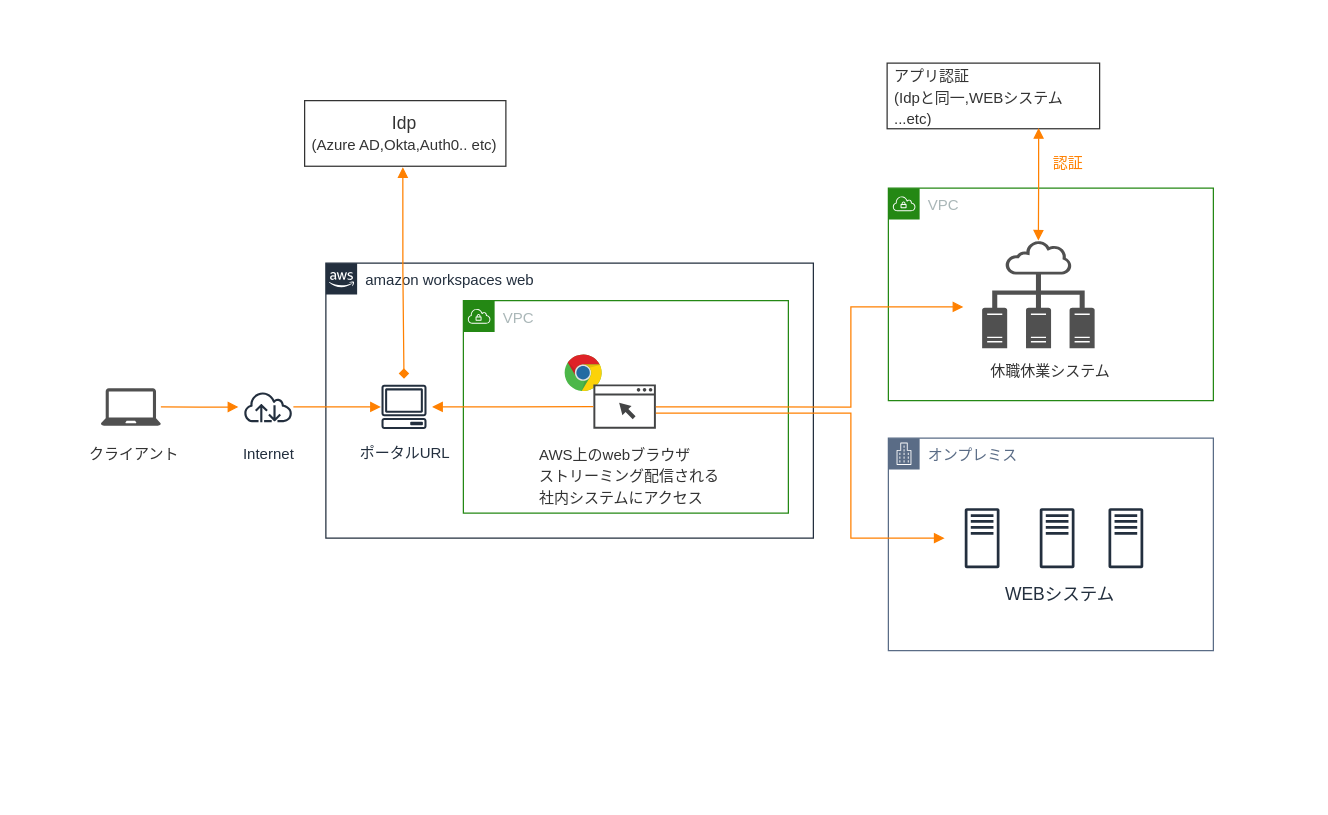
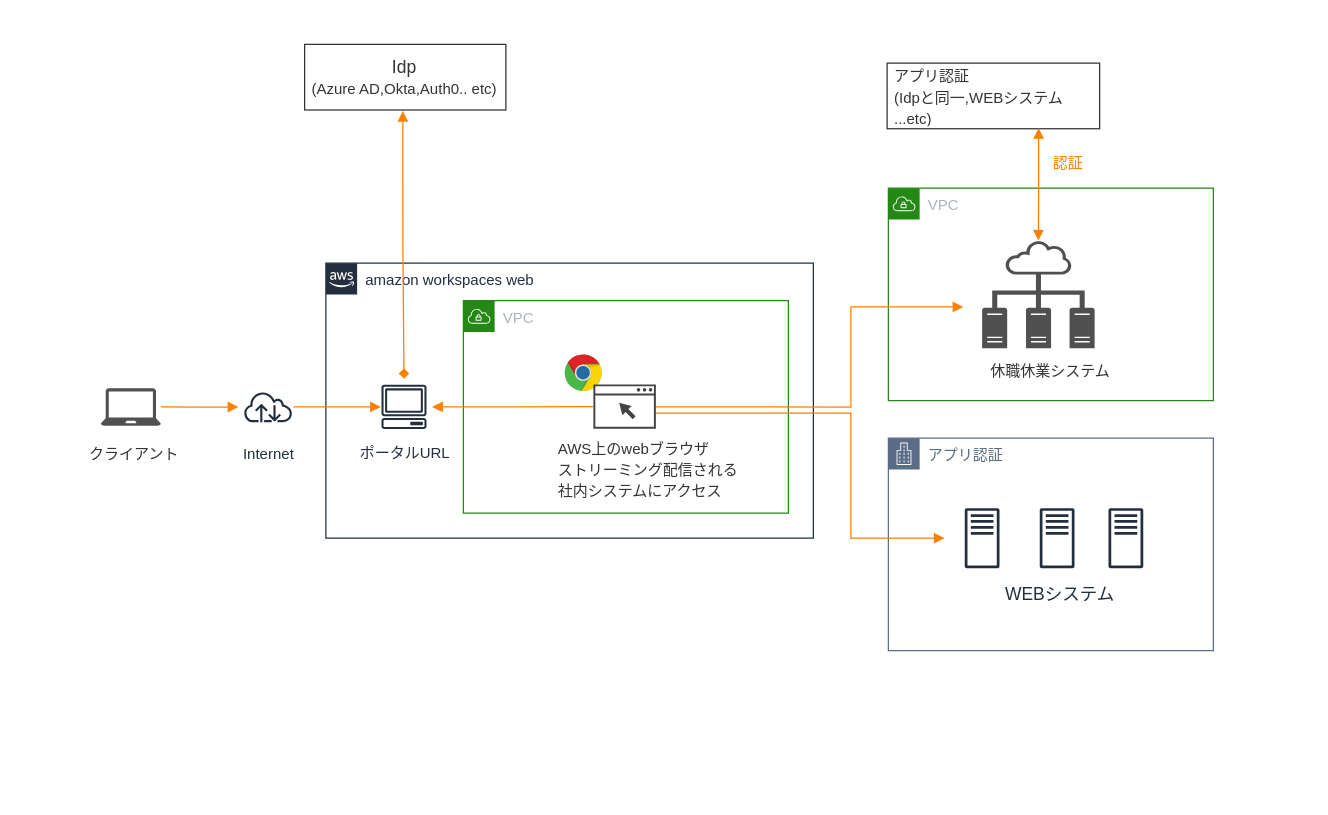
  <mxCell id="0" />
  <mxCell id="1" parent="0" />
  <mxCell id="2" value="" style="rounded=0;whiteSpace=wrap;html=1;strokeColor=#FFFFFF;fillColor=#FFFFFF;" vertex="1" parent="1"><mxGeometry x="20" y="20" width="1020" height="610" as="geometry" /></mxCell>
  <mxCell id="3" value="VPC" style="points=[[0,0],[0.25,0],[0.5,0],[0.75,0],[1,0],[1,0.25],[1,0.5],[1,0.75],[1,1],[0.75,1],[0.5,1],[0.25,1],[0,1],[0,0.75],[0,0.5],[0,0.25]];outlineConnect=0;gradientColor=none;html=1;whiteSpace=wrap;fontSize=12;fontStyle=0;container=1;pointerEvents=0;collapsible=0;recursiveResize=0;shape=mxgraph.aws4.group;grIcon=mxgraph.aws4.group_vpc;strokeColor=#248814;fillColor=none;verticalAlign=top;align=left;spacingLeft=30;fontColor=#AAB7B8;dashed=0;" vertex="1" parent="1"><mxGeometry x="710" y="150" width="260" height="170" as="geometry" /></mxCell>
  <mxCell id="4" value="" style="sketch=0;pointerEvents=1;shadow=0;dashed=0;html=1;strokeColor=none;fillColor=#505050;labelPosition=center;verticalLabelPosition=bottom;verticalAlign=top;outlineConnect=0;align=center;shape=mxgraph.office.concepts.technical_diagram;fontSize=14;" vertex="1" parent="3"><mxGeometry x="75" y="42" width="90" height="86" as="geometry" /></mxCell>
- <mxCell id="5" value="オンプレミス" style="points=[[0,0],[0.25,0],[0.5,0],[0.75,0],[1,0],[1,0.25],[1,0.5],[1,0.75],[1,1],[0.75,1],[0.5,1],[0.25,1],[0,1],[0,0.75],[0,0.5],[0,0.25]];outlineConnect=0;gradientColor=none;html=1;whiteSpace=wrap;fontSize=12;fontStyle=0;container=1;pointerEvents=0;collapsible=0;recursiveResize=0;shape=mxgraph.aws4.group;grIcon=mxgraph.aws4.group_corporate_data_center;strokeColor=#5A6C86;fillColor=none;verticalAlign=top;align=left;spacingLeft=30;fontColor=#5A6C86;dashed=0;" vertex="1" parent="1"><mxGeometry x="710" y="350" width="260" height="170" as="geometry" /></mxCell>
+ <mxCell id="5" value="アプリ認証" style="points=[[0,0],[0.25,0],[0.5,0],[0.75,0],[1,0],[1,0.25],[1,0.5],[1,0.75],[1,1],[0.75,1],[0.5,1],[0.25,1],[0,1],[0,0.75],[0,0.5],[0,0.25]];outlineConnect=0;gradientColor=none;html=1;whiteSpace=wrap;fontSize=12;fontStyle=0;container=1;pointerEvents=0;collapsible=0;recursiveResize=0;shape=mxgraph.aws4.group;grIcon=mxgraph.aws4.group_corporate_data_center;strokeColor=#5A6C86;fillColor=none;verticalAlign=top;align=left;spacingLeft=30;fontColor=#5A6C86;dashed=0;" vertex="1" parent="1"><mxGeometry x="710" y="350" width="260" height="170" as="geometry" /></mxCell>
  <mxCell id="6" value="&lt;font style=&quot;font-size: 14px;&quot;&gt;&amp;nbsp;WEBシステム&lt;/font&gt;" style="sketch=0;outlineConnect=0;fontColor=#232F3E;gradientColor=none;strokeColor=#232F3E;fillColor=#ffffff;dashed=0;verticalLabelPosition=bottom;verticalAlign=top;align=center;html=1;fontSize=12;fontStyle=0;aspect=fixed;shape=mxgraph.aws4.resourceIcon;resIcon=mxgraph.aws4.traditional_server;" vertex="1" parent="5"><mxGeometry x="105" y="50" width="60" height="60" as="geometry" /></mxCell>
  <mxCell id="7" value="" style="sketch=0;outlineConnect=0;fontColor=#232F3E;gradientColor=none;strokeColor=#232F3E;fillColor=#ffffff;dashed=0;verticalLabelPosition=bottom;verticalAlign=top;align=center;html=1;fontSize=12;fontStyle=0;aspect=fixed;shape=mxgraph.aws4.resourceIcon;resIcon=mxgraph.aws4.traditional_server;" vertex="1" parent="5"><mxGeometry x="160" y="50" width="60" height="60" as="geometry" /></mxCell>
  <mxCell id="8" value="amazon workspaces web" style="points=[[0,0],[0.25,0],[0.5,0],[0.75,0],[1,0],[1,0.25],[1,0.5],[1,0.75],[1,1],[0.75,1],[0.5,1],[0.25,1],[0,1],[0,0.75],[0,0.5],[0,0.25]];outlineConnect=0;gradientColor=none;html=1;whiteSpace=wrap;fontSize=12;fontStyle=0;container=1;pointerEvents=0;collapsible=0;recursiveResize=0;shape=mxgraph.aws4.group;grIcon=mxgraph.aws4.group_aws_cloud_alt;strokeColor=#232F3E;fillColor=none;verticalAlign=top;align=left;spacingLeft=30;fontColor=#232F3E;dashed=0;" vertex="1" parent="1"><mxGeometry x="260" y="210" width="390" height="220" as="geometry" /></mxCell>
  <mxCell id="9" value="ポータルURL" style="sketch=0;outlineConnect=0;fontColor=#232F3E;gradientColor=none;strokeColor=#232F3E;fillColor=#ffffff;dashed=0;verticalLabelPosition=bottom;verticalAlign=top;align=center;html=1;fontSize=12;fontStyle=0;aspect=fixed;shape=mxgraph.aws4.resourceIcon;resIcon=mxgraph.aws4.client;" vertex="1" parent="8"><mxGeometry x="40" y="92.5" width="45" height="45" as="geometry" /></mxCell>
  <mxCell id="10" value="VPC" style="points=[[0,0],[0.25,0],[0.5,0],[0.75,0],[1,0],[1,0.25],[1,0.5],[1,0.75],[1,1],[0.75,1],[0.5,1],[0.25,1],[0,1],[0,0.75],[0,0.5],[0,0.25]];outlineConnect=0;gradientColor=none;html=1;whiteSpace=wrap;fontSize=12;fontStyle=0;container=1;pointerEvents=0;collapsible=0;recursiveResize=0;shape=mxgraph.aws4.group;grIcon=mxgraph.aws4.group_vpc;strokeColor=#248814;fillColor=none;verticalAlign=top;align=left;spacingLeft=30;fontColor=#AAB7B8;dashed=0;" vertex="1" parent="8"><mxGeometry x="110" y="30" width="260" height="170" as="geometry" /></mxCell>
  <mxCell id="11" value="" style="dashed=0;outlineConnect=0;html=1;align=center;labelPosition=center;verticalLabelPosition=bottom;verticalAlign=top;shape=mxgraph.weblogos.chrome;strokeColor=#FFFFFF;fontSize=14;fillColor=#FFFFFF;" vertex="1" parent="10"><mxGeometry x="81" y="43" width="30" height="30" as="geometry" /></mxCell>
- <mxCell id="12" value="&lt;font color=&quot;#333333&quot;&gt;&lt;span style=&quot;font-size: 12px;&quot;&gt;AWS上のwebブラウザ&lt;br&gt;ストリーミング配信される&lt;br&gt;社内システムにアクセス&lt;br&gt;&lt;/span&gt;&lt;/font&gt;" style="text;strokeColor=none;fillColor=none;align=left;verticalAlign=middle;spacingLeft=4;spacingRight=4;overflow=hidden;points=[[0,0.5],[1,0.5]];portConstraint=eastwest;rotatable=0;whiteSpace=wrap;html=1;shadow=1;fontSize=14;" vertex="1" parent="10"><mxGeometry x="55" y="112.5" width="161" height="52.5" as="geometry" /></mxCell>
+ <mxCell id="12" value="&lt;font color=&quot;#333333&quot;&gt;&lt;span style=&quot;font-size: 12px;&quot;&gt;AWS上のwebブラウザ&lt;br&gt;ストリーミング配信される&lt;br&gt;社内システムにアクセス&lt;br&gt;&lt;/span&gt;&lt;/font&gt;" style="text;strokeColor=none;fillColor=none;align=left;verticalAlign=middle;spacingLeft=4;spacingRight=4;overflow=hidden;points=[[0,0.5],[1,0.5]];portConstraint=eastwest;rotatable=0;whiteSpace=wrap;html=1;shadow=1;fontSize=14;" vertex="1" parent="10"><mxGeometry x="70" y="107.5" width="161" height="52.5" as="geometry" /></mxCell>
  <mxCell id="13" value="" style="sketch=0;outlineConnect=0;fontColor=#232F3E;gradientColor=none;strokeColor=#232F3E;fillColor=#ffffff;dashed=0;verticalLabelPosition=bottom;verticalAlign=top;align=center;html=1;fontSize=12;fontStyle=0;aspect=fixed;shape=mxgraph.aws4.resourceIcon;resIcon=mxgraph.aws4.traditional_server;" vertex="1" parent="1"><mxGeometry x="755" y="400" width="60" height="60" as="geometry" /></mxCell>
  <mxCell id="14" value="Internet" style="sketch=0;outlineConnect=0;fontColor=#232F3E;gradientColor=none;strokeColor=#232F3E;fillColor=#ffffff;dashed=0;verticalLabelPosition=bottom;verticalAlign=top;align=center;html=1;fontSize=12;fontStyle=0;aspect=fixed;shape=mxgraph.aws4.resourceIcon;resIcon=mxgraph.aws4.internet;" vertex="1" parent="1"><mxGeometry x="190" y="301.25" width="47.5" height="47.5" as="geometry" /></mxCell>
  <mxCell id="15" value="" style="sketch=0;pointerEvents=1;shadow=0;dashed=0;html=1;strokeColor=none;fillColor=#505050;labelPosition=center;verticalLabelPosition=bottom;verticalAlign=top;outlineConnect=0;align=center;shape=mxgraph.office.devices.laptop;fontSize=18;" vertex="1" parent="1"><mxGeometry x="80" y="310" width="48" height="30" as="geometry" /></mxCell>
  <mxCell id="16" value="" style="sketch=0;pointerEvents=1;shadow=0;dashed=0;html=1;strokeColor=none;fillColor=#434445;aspect=fixed;labelPosition=center;verticalLabelPosition=bottom;verticalAlign=top;align=center;outlineConnect=0;shape=mxgraph.vvd.web_browser;fontSize=14;" vertex="1" parent="1"><mxGeometry x="474" y="307" width="50" height="35.5" as="geometry" /></mxCell>
  <mxCell id="17" value="" style="edgeStyle=orthogonalEdgeStyle;html=1;endArrow=none;elbow=vertical;startArrow=block;startFill=1;strokeColor=#FF8000;rounded=0;fontSize=14;" edge="1" parent="1" source="14" target="15"><mxGeometry width="100" relative="1" as="geometry"><mxPoint x="530" y="330" as="sourcePoint" /><mxPoint x="630" y="330" as="targetPoint" /></mxGeometry></mxCell>
  <mxCell id="18" value="" style="edgeStyle=orthogonalEdgeStyle;html=1;endArrow=none;elbow=vertical;startArrow=block;startFill=1;strokeColor=#FF8000;rounded=0;fontSize=14;" edge="1" parent="1"><mxGeometry width="100" relative="1" as="geometry"><mxPoint x="304" y="325" as="sourcePoint" /><mxPoint x="234" y="325" as="targetPoint" /></mxGeometry></mxCell>
  <mxCell id="19" value="" style="edgeStyle=orthogonalEdgeStyle;html=1;endArrow=none;elbow=vertical;startArrow=block;startFill=1;strokeColor=#FF8000;rounded=0;fontSize=14;" edge="1" parent="1" source="9" target="16"><mxGeometry width="100" relative="1" as="geometry"><mxPoint x="530" y="330" as="sourcePoint" /><mxPoint x="630" y="330" as="targetPoint" /></mxGeometry></mxCell>
  <mxCell id="20" value="" style="edgeStyle=orthogonalEdgeStyle;html=1;endArrow=block;elbow=vertical;startArrow=none;endFill=1;strokeColor=#FF8000;rounded=0;fontSize=14;" edge="1" parent="1"><mxGeometry width="100" relative="1" as="geometry"><mxPoint x="524" y="325.067" as="sourcePoint" /><mxPoint x="770" y="245" as="targetPoint" /><Array as="points"><mxPoint x="680" y="325" /><mxPoint x="680" y="245" /></Array></mxGeometry></mxCell>
  <mxCell id="21" value="" style="edgeStyle=orthogonalEdgeStyle;html=1;endArrow=block;elbow=vertical;startArrow=none;endFill=1;strokeColor=#FF8000;rounded=0;fontSize=14;fillColor=#FF8000;" edge="1" parent="1" source="16" target="13"><mxGeometry width="100" relative="1" as="geometry"><mxPoint x="530" y="330" as="sourcePoint" /><mxPoint x="630" y="330" as="targetPoint" /><Array as="points"><mxPoint x="680" y="330" /><mxPoint x="680" y="430" /></Array></mxGeometry></mxCell>
  <mxCell id="22" value="&lt;font style=&quot;font-size: 12px;&quot; color=&quot;#333333&quot;&gt;クライアント&lt;/font&gt;" style="text;strokeColor=none;fillColor=none;align=left;verticalAlign=middle;spacingLeft=4;spacingRight=4;overflow=hidden;points=[[0,0.5],[1,0.5]];portConstraint=eastwest;rotatable=0;whiteSpace=wrap;html=1;shadow=1;fontSize=14;" vertex="1" parent="1"><mxGeometry x="65" y="347" width="99" height="30" as="geometry" /></mxCell>
  <mxCell id="23" value="&lt;font color=&quot;#333333&quot;&gt;&lt;span style=&quot;font-size: 12px;&quot;&gt;休職休業システム&lt;br&gt;&lt;/span&gt;&lt;/font&gt;" style="text;strokeColor=none;fillColor=none;align=left;verticalAlign=middle;spacingLeft=4;spacingRight=4;overflow=hidden;points=[[0,0.5],[1,0.5]];portConstraint=eastwest;rotatable=0;whiteSpace=wrap;html=1;shadow=1;fontSize=14;" vertex="1" parent="1"><mxGeometry x="786" y="270" width="161" height="52.5" as="geometry" /></mxCell>
- <mxCell id="24" value="&lt;div style=&quot;text-align: center;&quot;&gt;&lt;span style=&quot;color: rgb(51, 51, 51); background-color: initial;&quot;&gt;&lt;font style=&quot;font-size: 14px;&quot;&gt;Idp&lt;/font&gt;&lt;/span&gt;&lt;/div&gt;&lt;font color=&quot;#333333&quot;&gt;&lt;span style=&quot;font-size: 12px;&quot;&gt;(Azure AD,Okta,Auth0.. etc)&lt;br&gt;&lt;/span&gt;&lt;/font&gt;" style="text;strokeColor=#333333;fillColor=none;align=left;verticalAlign=middle;spacingLeft=4;spacingRight=4;overflow=hidden;points=[[0,0.5],[1,0.5]];portConstraint=eastwest;rotatable=0;whiteSpace=wrap;html=1;shadow=0;fontSize=14;" vertex="1" parent="1"><mxGeometry x="243" y="80" width="161" height="52.5" as="geometry" /></mxCell>
+ <mxCell id="24" value="&lt;div style=&quot;text-align: center;&quot;&gt;&lt;span style=&quot;color: rgb(51, 51, 51); background-color: initial;&quot;&gt;&lt;font style=&quot;font-size: 14px;&quot;&gt;Idp&lt;/font&gt;&lt;/span&gt;&lt;/div&gt;&lt;font color=&quot;#333333&quot;&gt;&lt;span style=&quot;font-size: 12px;&quot;&gt;(Azure AD,Okta,Auth0.. etc)&lt;br&gt;&lt;/span&gt;&lt;/font&gt;" style="text;strokeColor=#333333;fillColor=none;align=left;verticalAlign=middle;spacingLeft=4;spacingRight=4;overflow=hidden;points=[[0,0.5],[1,0.5]];portConstraint=eastwest;rotatable=0;whiteSpace=wrap;html=1;shadow=0;fontSize=14;" vertex="1" parent="1"><mxGeometry x="243" y="35" width="161" height="52.5" as="geometry" /></mxCell>
  <mxCell id="25" value="" style="edgeStyle=orthogonalEdgeStyle;html=1;endArrow=diamond;elbow=vertical;startArrow=block;startFill=1;endFill=1;strokeColor=#FF8000;rounded=0;fontSize=18;fontColor=#333333;fillColor=#FF8000;exitX=0.488;exitY=1.014;exitDx=0;exitDy=0;exitPerimeter=0;" edge="1" parent="1" source="24" target="9"><mxGeometry width="100" relative="1" as="geometry"><mxPoint x="530" y="290" as="sourcePoint" /><mxPoint x="630" y="290" as="targetPoint" /></mxGeometry></mxCell>
  <mxCell id="26" value="&lt;div style=&quot;text-align: center;&quot;&gt;&lt;/div&gt;&lt;font color=&quot;#333333&quot;&gt;&lt;font style=&quot;font-size: 12px;&quot;&gt;アプリ認証&lt;br&gt;(Idpと同一,WEBシステム ...etc)&lt;/font&gt;&lt;br&gt;&lt;/font&gt;" style="text;strokeColor=#333333;fillColor=none;align=left;verticalAlign=middle;spacingLeft=4;spacingRight=4;overflow=hidden;points=[[0,0.5],[1,0.5]];portConstraint=eastwest;rotatable=0;whiteSpace=wrap;html=1;shadow=0;fontSize=14;" vertex="1" parent="1"><mxGeometry x="709" y="50" width="170" height="52.5" as="geometry" /></mxCell>
  <mxCell id="27" value="" style="edgeStyle=orthogonalEdgeStyle;html=1;endArrow=block;elbow=vertical;startArrow=block;startFill=1;endFill=1;strokeColor=#FF8000;rounded=0;fontSize=18;fontColor=#333333;fillColor=#FF8000;exitX=0.713;exitY=0.99;exitDx=0;exitDy=0;exitPerimeter=0;" edge="1" parent="1" source="26" target="4"><mxGeometry width="100" relative="1" as="geometry"><mxPoint x="769.998" y="110.005" as="sourcePoint" /><mxPoint x="770.93" y="279.27" as="targetPoint" /></mxGeometry></mxCell>
  <mxCell id="28" value="&lt;span style=&quot;color: rgb(255, 128, 0); font-size: 12px;&quot;&gt;認証&lt;/span&gt;&lt;span style=&quot;font-size: 12px;&quot;&gt;&lt;br&gt;&lt;/span&gt;" style="text;strokeColor=none;fillColor=none;align=left;verticalAlign=middle;spacingLeft=4;spacingRight=4;overflow=hidden;points=[[0,0.5],[1,0.5]];portConstraint=eastwest;rotatable=0;whiteSpace=wrap;html=1;shadow=1;fontSize=14;" vertex="1" parent="1"><mxGeometry x="836" y="102.5" width="40" height="52.5" as="geometry" /></mxCell>
